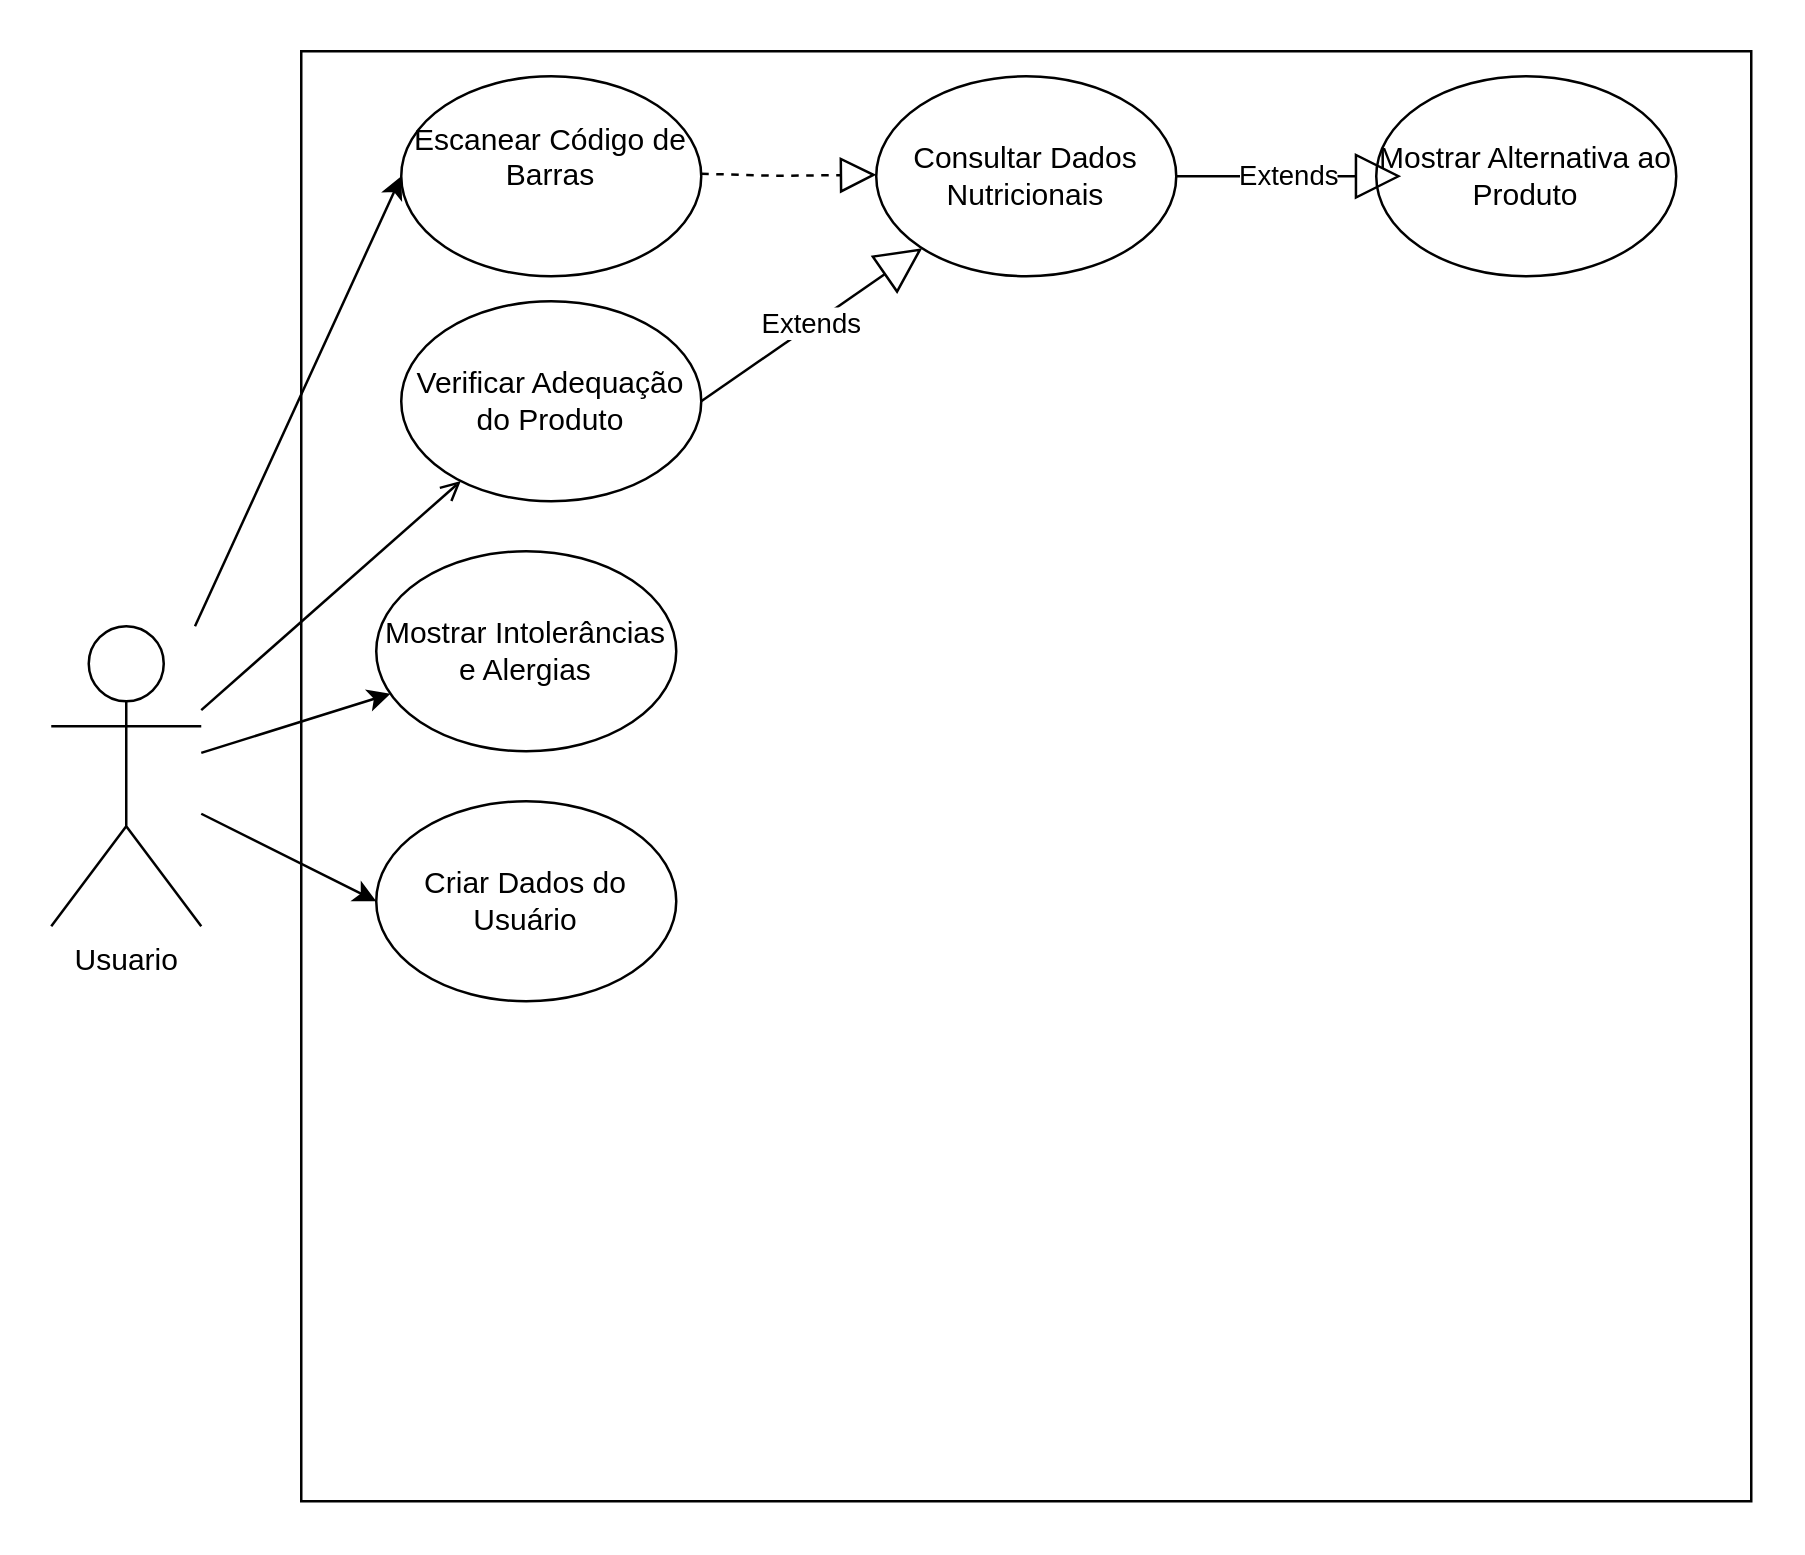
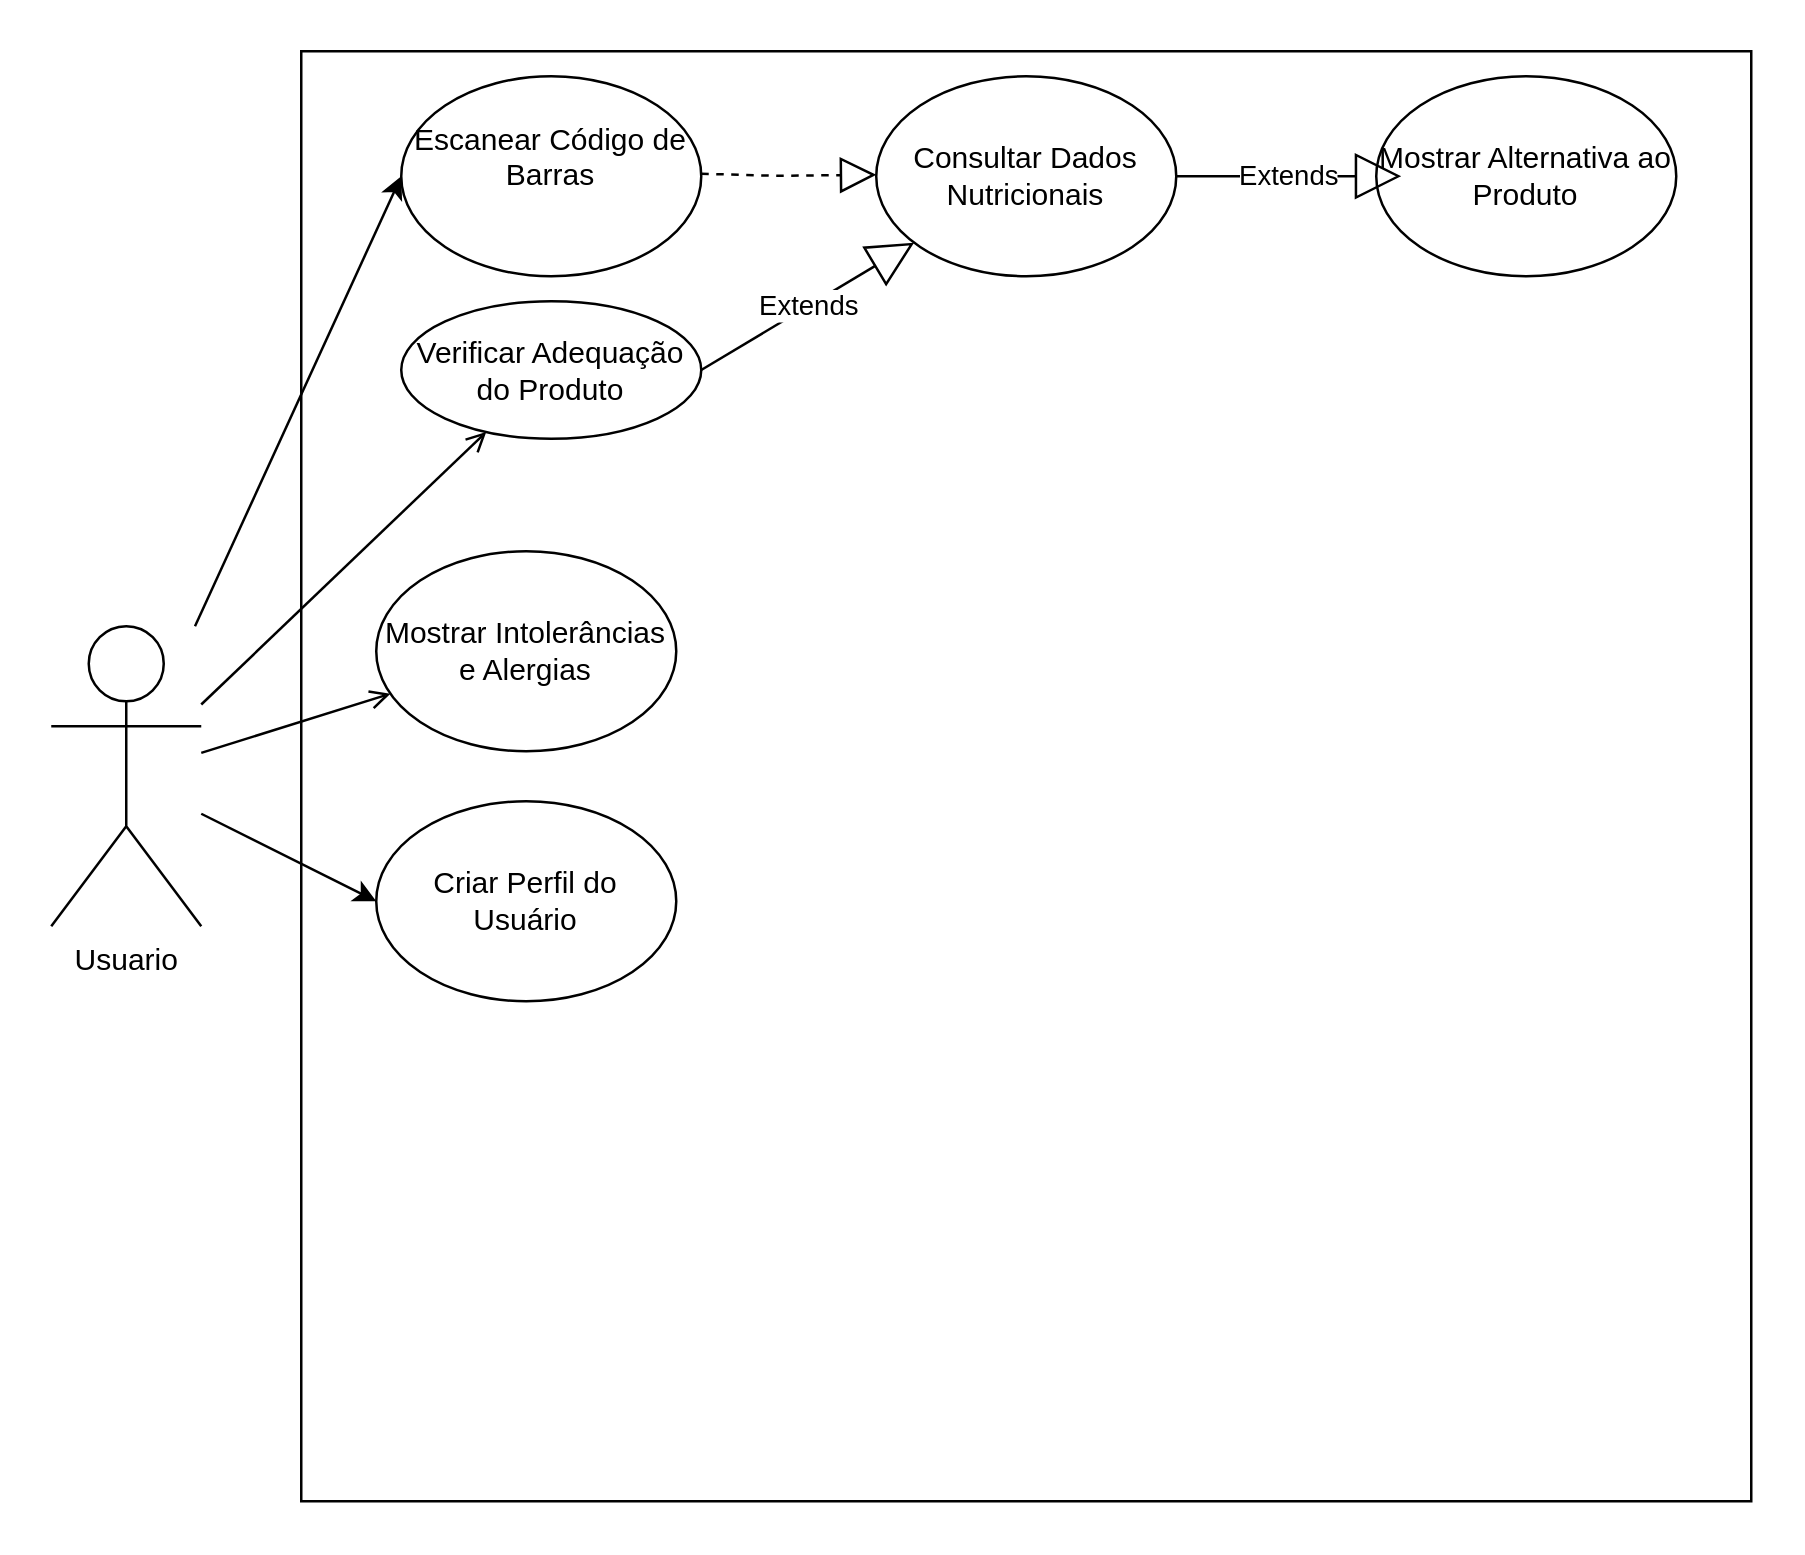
  <mxCell id="0" />
  <mxCell id="1" parent="0" />
  <mxCell id="2" value="" style="whiteSpace=wrap;html=1;aspect=fixed;" vertex="1" parent="1"><mxGeometry x="120" y="20" width="580" height="580" as="geometry" /></mxCell>
  <mxCell id="3" value="Usuario" style="shape=umlActor;verticalLabelPosition=bottom;verticalAlign=top;html=1;outlineConnect=0;" vertex="1" parent="1"><mxGeometry x="20" y="250" width="60" height="120" as="geometry" /></mxCell>
  <mxCell id="4" value="&#10;Escanear Código de Barras&#10;&#10;" style="ellipse;whiteSpace=wrap;html=1;" vertex="1" parent="1"><mxGeometry x="160" y="30" width="120" height="80" as="geometry" /></mxCell>
  <mxCell id="5" value="" style="endArrow=classic;html=1;rounded=0;entryX=0;entryY=0.5;entryDx=0;entryDy=0;" edge="1" parent="1" source="3" target="4"><mxGeometry width="50" height="50" relative="1" as="geometry"><mxPoint x="400" y="240" as="sourcePoint" /><mxPoint x="450" y="190" as="targetPoint" /><Array as="points" /></mxGeometry></mxCell>
  <mxCell id="6" value="Consultar Dados Nutricionais" style="ellipse;whiteSpace=wrap;html=1;" vertex="1" parent="1"><mxGeometry x="350" y="30" width="120" height="80" as="geometry" /></mxCell>
- <mxCell id="7" value="Criar Dados do Usuário" style="ellipse;whiteSpace=wrap;html=1;" vertex="1" parent="1"><mxGeometry x="150" y="320" width="120" height="80" as="geometry" /></mxCell>
+ <mxCell id="7" value="Criar Perfil do Usuário" style="ellipse;whiteSpace=wrap;html=1;" vertex="1" parent="1"><mxGeometry x="150" y="320" width="120" height="80" as="geometry" /></mxCell>
  <mxCell id="8" value="" style="endArrow=classic;html=1;rounded=0;entryX=0;entryY=0.5;entryDx=0;entryDy=0;" edge="1" parent="1" source="3" target="7"><mxGeometry width="50" height="50" relative="1" as="geometry"><mxPoint x="120" y="210" as="sourcePoint" /><mxPoint x="170" y="160" as="targetPoint" /></mxGeometry></mxCell>
  <mxCell id="9" value="Mostrar Intolerâncias e Alergias" style="ellipse;whiteSpace=wrap;html=1;" vertex="1" parent="1"><mxGeometry x="150" y="220" width="120" height="80" as="geometry" /></mxCell>
- <mxCell id="10" value="" style="endArrow=classic;html=1;rounded=0;" edge="1" parent="1" source="3" target="9"><mxGeometry width="50" height="50" relative="1" as="geometry"><mxPoint x="70" y="275" as="sourcePoint" /><mxPoint x="120" y="225" as="targetPoint" /></mxGeometry></mxCell>
- <mxCell id="11" value="Verificar Adequação do Produto" style="ellipse;whiteSpace=wrap;html=1;" vertex="1" parent="1"><mxGeometry x="160" y="120" width="120" height="80" as="geometry" /></mxCell>
+ <mxCell id="10" value="" style="endArrow=open;html=1;rounded=0;" edge="1" parent="1" source="3" target="9"><mxGeometry width="50" height="50" relative="1" as="geometry"><mxPoint x="70" y="275" as="sourcePoint" /><mxPoint x="120" y="225" as="targetPoint" /></mxGeometry></mxCell>
+ <mxCell id="11" value="Verificar Adequação do Produto" style="ellipse;whiteSpace=wrap;html=1;" vertex="1" parent="1"><mxGeometry x="160" y="120" width="120" height="55" as="geometry" /></mxCell>
  <mxCell id="12" value="" style="endArrow=open;html=1;rounded=0;" edge="1" parent="1" source="3" target="11"><mxGeometry width="50" height="50" relative="1" as="geometry"><mxPoint x="40" y="350" as="sourcePoint" /><mxPoint x="90" y="300" as="targetPoint" /></mxGeometry></mxCell>
  <mxCell id="13" value="Mostrar Alternativa ao Produto" style="ellipse;whiteSpace=wrap;html=1;" vertex="1" parent="1"><mxGeometry x="550" y="30" width="120" height="80" as="geometry" /></mxCell>
  <mxCell id="14" value="" style="endArrow=block;dashed=1;endFill=0;endSize=12;html=1;rounded=0;entryX=0;entryY=0.493;entryDx=0;entryDy=0;entryPerimeter=0;" edge="1" parent="1" target="6"><mxGeometry width="160" relative="1" as="geometry"><mxPoint x="280" y="69" as="sourcePoint" /><mxPoint x="340" y="69.41" as="targetPoint" /><Array as="points"><mxPoint x="310" y="69.82" /></Array></mxGeometry></mxCell>
  <mxCell id="15" value="Extends" style="endArrow=block;endSize=16;endFill=0;html=1;rounded=0;exitX=1;exitY=0.5;exitDx=0;exitDy=0;" edge="1" parent="1" source="6"><mxGeometry width="160" relative="1" as="geometry"><mxPoint x="490" y="70" as="sourcePoint" /><mxPoint x="560" y="70" as="targetPoint" /><Array as="points"><mxPoint x="510" y="70" /></Array></mxGeometry></mxCell>
  <mxCell id="16" value="Extends" style="endArrow=block;endSize=16;endFill=0;html=1;rounded=0;exitX=1;exitY=0.5;exitDx=0;exitDy=0;" edge="1" parent="1" source="11" target="6"><mxGeometry width="160" relative="1" as="geometry"><mxPoint x="310" y="159.41" as="sourcePoint" /><mxPoint x="470" y="159.41" as="targetPoint" /></mxGeometry></mxCell>
